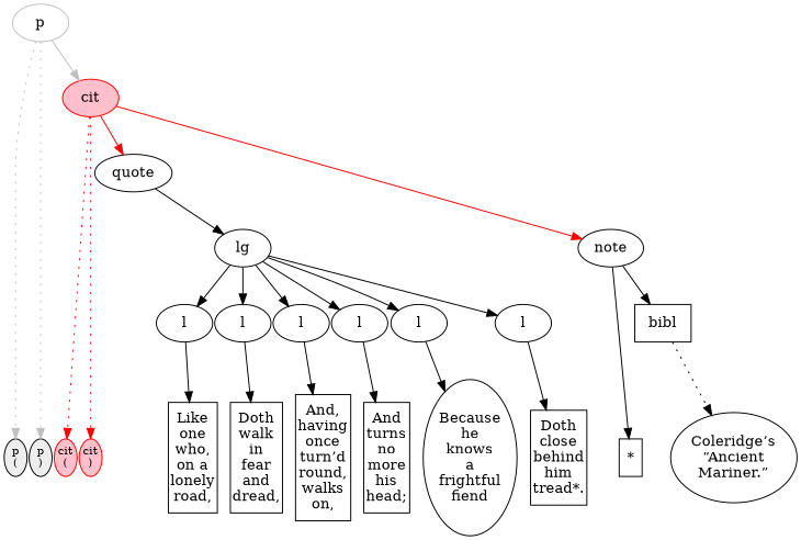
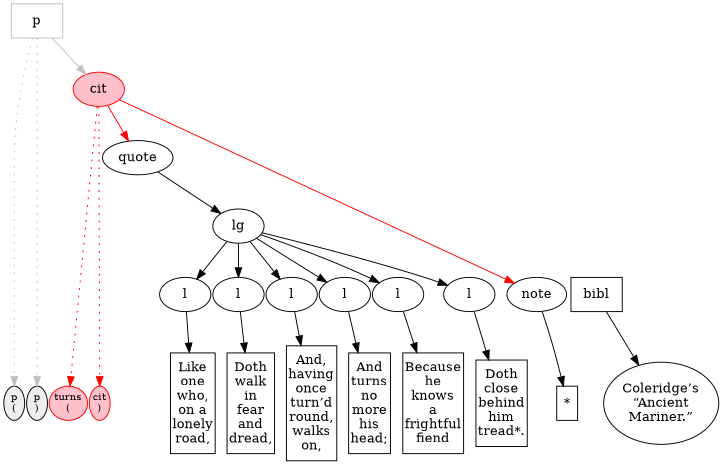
  digraph {
    nodesep=0.03
    node [color=black fillcolor="#EEEEEE" margin=0 ordering=out shape=ellipse style=invis]
    edge [color=black style=invis]
    n1 [fontsize=11 label="p\n(" style=filled width=0.3]
    n2 [fontsize=11 label="p\n)" style=filled width=0.3]
-   n3 [color=red fillcolor=pink fontsize=11 label="cit\n(" style=filled width=0.3]
+   n3 [color=red fillcolor=pink fontsize=11 label="turns\n(" style=filled width=0.3]
    n4 [color=red fillcolor=pink fontsize=11 label="cit\n)" style=filled width=0.3]
    n5 [color=transparent fontsize=5 label="quote\n(" width=0.03]
    n6 [color=transparent fontsize=5 label="quote\n)" width=0.03]
    n7 [color=transparent fontsize=5 label="lg\n(" width=0.03]
    n8 [color=transparent fontsize=5 label="lg\n)" width=0.03]
    n9 [color=transparent fontsize=5 label="l\n(" width=0.03]
    n10 [color=transparent fontsize=5 label="l\n)" width=0.03]
    n11 [label="Like\none\nwho,\non a\nlonely\nroad," margin="0.03, 0.11" shape=box width=0.3 fillcolor="" style=""]
    n12 [color=transparent fontsize=5 label="l\n(" width=0.03]
    n13 [color=transparent fontsize=5 label="l\n)" width=0.03]
    n14 [label="Doth\nwalk\nin\nfear\nand\ndread," margin="0.03, 0.11" shape=box width=0.3 fillcolor="" style=""]
    n15 [color=transparent fontsize=5 label="l\n(" width=0.03]
    n16 [color=transparent fontsize=5 label="l\n)" width=0.03]
    n17 [label="And,\nhaving\nonce\nturn’d\nround,\nwalks\non," margin="0.03, 0.11" shape=box width=0.3 fillcolor="" style=""]
    n18 [color=transparent fontsize=5 label="l\n(" width=0.03]
    n19 [color=transparent fontsize=5 label="l\n)" width=0.03]
    n20 [label="And\nturns\nno\nmore\nhis\nhead;" margin="0.03, 0.11" shape=box width=0.3 fillcolor="" style=""]
    n21 [color=transparent fontsize=5 label="l\n(" width=0.03]
    n22 [color=transparent fontsize=5 label="l\n)" width=0.03]
-   n23 [label="Because\nhe\nknows\na\nfrightful\nfiend" margin="0.03, 0.11" width=0.3 fillcolor="" style=""]
+   n23 [label="Because\nhe\nknows\na\nfrightful\nfiend" margin="0.03, 0.11" shape=box width=0.3 fillcolor="" style=""]
    n24 [color=transparent fontsize=5 label="l\n(" width=0.03]
    n25 [color=transparent fontsize=5 label="l\n)" width=0.03]
    n26 [label="Doth\nclose\nbehind\nhim\ntread*." margin="0.03, 0.11" shape=box width=0.3 fillcolor="" style=""]
    n27 [color=transparent fontsize=5 label="note\n(" width=0.03]
    n28 [color=transparent fontsize=5 label="note\n)" width=0.03]
    n29 [label="*\n" margin="0.03, 0.11" shape=box width=0.3 fillcolor="" style=""]
    n30 [color=transparent fontsize=5 label="bibl\n(" width=0.03]
    n31 [color=transparent fontsize=5 label="bibl\n)" width=0.03]
    n32 [label="Coleridge’s\n“Ancient\nMariner.”" margin="0.03, 0.11" width=0.3 fillcolor="" style=""]
-   n33 [color=gray label=p shape=oval fillcolor="" margin="" style=""]
+   n33 [color=gray label=p shape=box fillcolor="" margin="" style=""]
    n34 [color=red fillcolor=pink label=cit shape=oval style=filled margin=""]
    n35 [label=quote shape=oval fillcolor="" margin="" style=""]
    n36 [label=note shape=oval fillcolor="" margin="" style=""]
    n37 [label=lg shape=oval fillcolor="" margin="" style=""]
    n38 [label=bibl shape=box fillcolor="" margin="" style=""]
    n39 [label=l shape=oval fillcolor="" margin="" style=""]
    n40 [label=l shape=oval fillcolor="" margin="" style=""]
    n41 [label=l shape=oval fillcolor="" margin="" style=""]
    n42 [label=l shape=oval fillcolor="" margin="" style=""]
    n43 [label=l shape=oval fillcolor="" margin="" style=""]
    n44 [label=l shape=oval fillcolor="" margin="" style=""]
    subgraph sub_1 {
      rank=same
      n1
      n2
      n3
      n4
      n5
      n6
      n7
      n8
      n9
      n10
      n11
      n12
      n13
      n14
      n15
      n16
      n17
      n18
      n19
      n20
      n21
      n22
      n23
      n24
      n25
      n26
      n27
      n28
      n29
      n30
      n31
      n32
    }
    n33 -> n1 [color=gray style=dotted]
    n33 -> n2 [color=gray style=dotted]
    n33 -> n34 [color=gray style=solid]
    n34 -> n3 [color=red style=dotted]
    n34 -> n4 [color=red style=dotted]
    n34 -> n35 [color=red style=solid]
    n34 -> n36 [color=red style=solid]
    n35 -> n5 [arrowhead=none]
    n35 -> n6 [arrowhead=none]
    n35 -> n37 [style=solid]
    n36 -> n27 [arrowhead=none]
    n36 -> n28 [arrowhead=none]
    n36 -> n29 [style=solid]
-   n36 -> n38 [style=solid]
    n37 -> n7 [arrowhead=none]
    n37 -> n8 [arrowhead=none]
    n37 -> n39 [style=solid]
    n37 -> n40 [style=solid]
    n37 -> n41 [style=solid]
    n37 -> n42 [style=solid]
    n37 -> n43 [style=solid]
    n37 -> n44 [style=solid]
    n38 -> n30 [arrowhead=none]
    n38 -> n31 [arrowhead=none]
-   n38 -> n32 [style=dotted]
+   n38 -> n32 [style=solid]
    n39 -> n9 [arrowhead=none]
    n39 -> n10 [arrowhead=none]
    n39 -> n11 [style=solid]
    n40 -> n12 [arrowhead=none]
    n40 -> n13 [arrowhead=none]
    n40 -> n14 [style=solid]
    n41 -> n15 [arrowhead=none]
    n41 -> n16 [arrowhead=none]
    n41 -> n17 [style=solid]
    n42 -> n18 [arrowhead=none]
    n42 -> n19 [arrowhead=none]
    n42 -> n20 [style=solid]
    n43 -> n21 [arrowhead=none]
    n43 -> n22 [arrowhead=none]
    n43 -> n23 [style=solid]
    n44 -> n24 [arrowhead=none]
    n44 -> n25 [arrowhead=none]
    n44 -> n26 [style=solid]
  }
